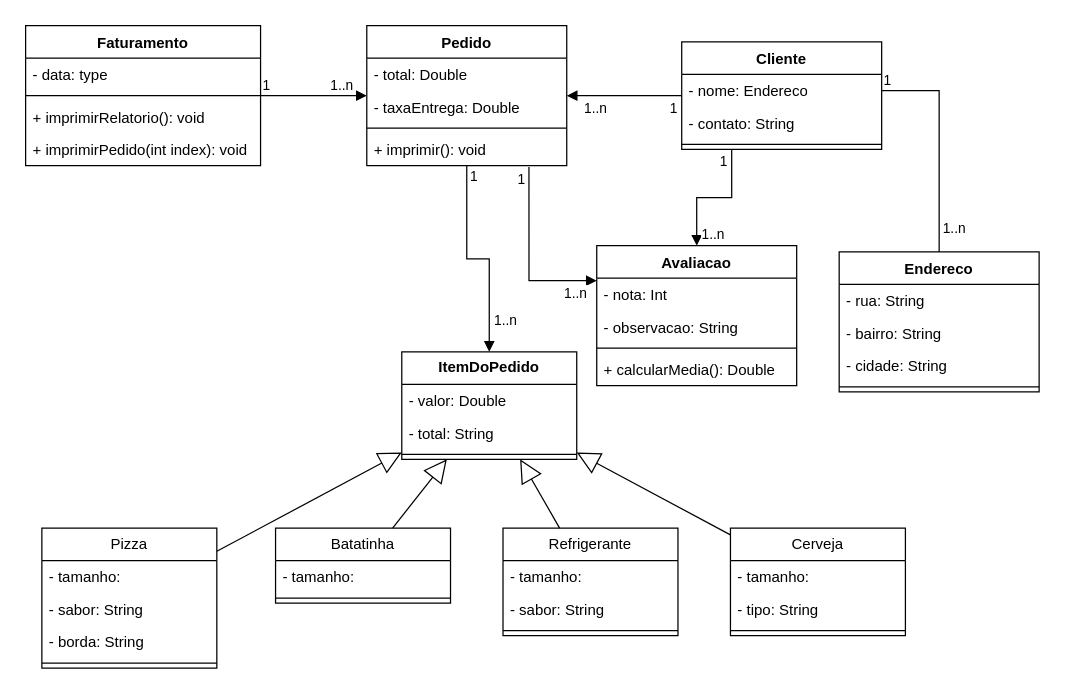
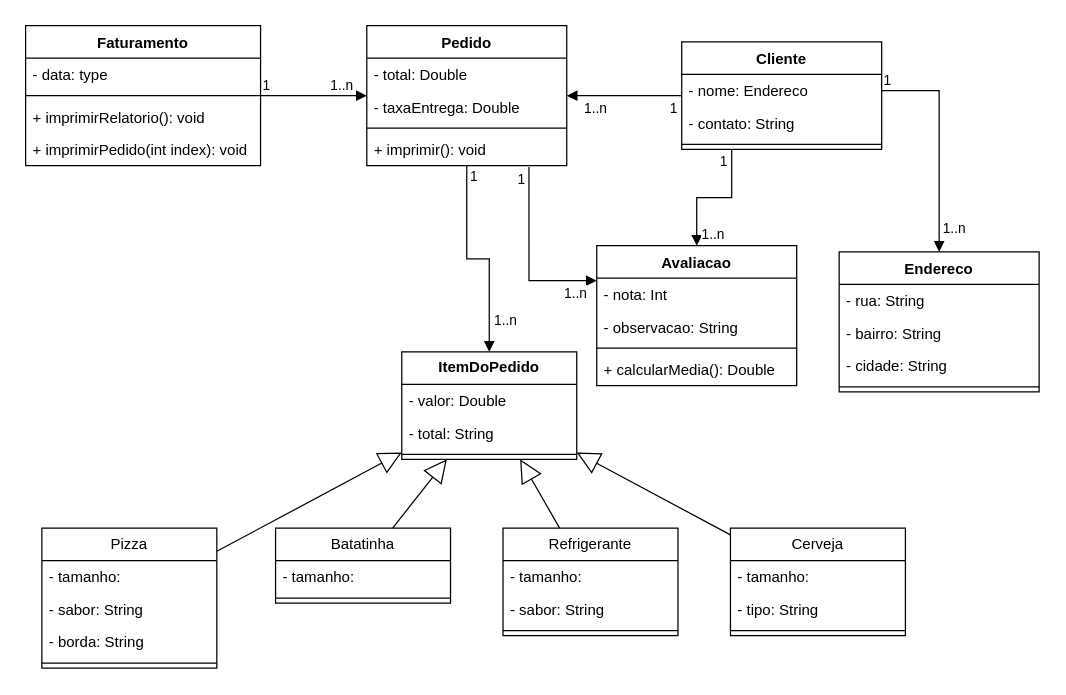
  <mxCell id="0" />
  <mxCell id="1" parent="0" />
  <mxCell id="2" value="&lt;div&gt;Pedido&lt;/div&gt;" style="swimlane;fontStyle=1;align=center;verticalAlign=top;childLayout=stackLayout;horizontal=1;startSize=26;horizontalStack=0;resizeParent=1;resizeParentMax=0;resizeLast=0;collapsible=1;marginBottom=0;whiteSpace=wrap;html=1;fillColor=none;" parent="1" vertex="1"><mxGeometry x="293" y="20" width="160" height="112" as="geometry" /></mxCell>
  <mxCell id="3" value="- total: Double" style="text;strokeColor=none;fillColor=none;align=left;verticalAlign=top;spacingLeft=4;spacingRight=4;overflow=hidden;rotatable=0;points=[[0,0.5],[1,0.5]];portConstraint=eastwest;whiteSpace=wrap;html=1;" parent="2" vertex="1"><mxGeometry y="26" width="160" height="26" as="geometry" /></mxCell>
  <mxCell id="4" value="- taxaEntrega: Double" style="text;strokeColor=none;fillColor=none;align=left;verticalAlign=top;spacingLeft=4;spacingRight=4;overflow=hidden;rotatable=0;points=[[0,0.5],[1,0.5]];portConstraint=eastwest;whiteSpace=wrap;html=1;" vertex="1" parent="2"><mxGeometry y="52" width="160" height="26" as="geometry" /></mxCell>
  <mxCell id="5" value="" style="line;strokeWidth=1;fillColor=none;align=left;verticalAlign=middle;spacingTop=-1;spacingLeft=3;spacingRight=3;rotatable=0;labelPosition=right;points=[];portConstraint=eastwest;strokeColor=inherit;" parent="2" vertex="1"><mxGeometry y="78" width="160" height="8" as="geometry" /></mxCell>
  <mxCell id="6" value="+ imprimir(): void" style="text;strokeColor=none;fillColor=none;align=left;verticalAlign=top;spacingLeft=4;spacingRight=4;overflow=hidden;rotatable=0;points=[[0,0.5],[1,0.5]];portConstraint=eastwest;whiteSpace=wrap;html=1;" parent="2" vertex="1"><mxGeometry y="86" width="160" height="26" as="geometry" /></mxCell>
  <mxCell id="7" value="&lt;div&gt;&lt;b&gt;ItemDoPedido&lt;/b&gt;&lt;/div&gt;" style="swimlane;fontStyle=0;childLayout=stackLayout;horizontal=1;startSize=26;fillColor=none;horizontalStack=0;resizeParent=1;resizeParentMax=0;resizeLast=0;collapsible=1;marginBottom=0;whiteSpace=wrap;html=1;" parent="1" vertex="1"><mxGeometry x="321" y="281" width="140" height="86" as="geometry" /></mxCell>
  <mxCell id="8" value="- valor: Double" style="text;strokeColor=none;fillColor=none;align=left;verticalAlign=top;spacingLeft=4;spacingRight=4;overflow=hidden;rotatable=0;points=[[0,0.5],[1,0.5]];portConstraint=eastwest;whiteSpace=wrap;html=1;" parent="7" vertex="1"><mxGeometry y="26" width="140" height="26" as="geometry" /></mxCell>
  <mxCell id="9" value="&lt;div&gt;- total: String&lt;/div&gt;" style="text;strokeColor=none;fillColor=none;align=left;verticalAlign=top;spacingLeft=4;spacingRight=4;overflow=hidden;rotatable=0;points=[[0,0.5],[1,0.5]];portConstraint=eastwest;whiteSpace=wrap;html=1;" parent="7" vertex="1"><mxGeometry y="52" width="140" height="26" as="geometry" /></mxCell>
  <mxCell id="10" value="" style="line;strokeWidth=1;fillColor=none;align=left;verticalAlign=middle;spacingTop=-1;spacingLeft=3;spacingRight=3;rotatable=0;labelPosition=right;points=[];portConstraint=eastwest;strokeColor=inherit;" parent="7" vertex="1"><mxGeometry y="78" width="140" height="8" as="geometry" /></mxCell>
  <mxCell id="11" value="Pizza" style="swimlane;fontStyle=0;childLayout=stackLayout;horizontal=1;startSize=26;fillColor=none;horizontalStack=0;resizeParent=1;resizeParentMax=0;resizeLast=0;collapsible=1;marginBottom=0;whiteSpace=wrap;html=1;" parent="1" vertex="1"><mxGeometry x="33" y="422" width="140" height="112" as="geometry" /></mxCell>
  <mxCell id="12" value="- tamanho: " style="text;strokeColor=none;fillColor=none;align=left;verticalAlign=top;spacingLeft=4;spacingRight=4;overflow=hidden;rotatable=0;points=[[0,0.5],[1,0.5]];portConstraint=eastwest;whiteSpace=wrap;html=1;" parent="11" vertex="1"><mxGeometry y="26" width="140" height="26" as="geometry" /></mxCell>
  <mxCell id="13" value="- sabor: String" style="text;strokeColor=none;fillColor=none;align=left;verticalAlign=top;spacingLeft=4;spacingRight=4;overflow=hidden;rotatable=0;points=[[0,0.5],[1,0.5]];portConstraint=eastwest;whiteSpace=wrap;html=1;" parent="11" vertex="1"><mxGeometry y="52" width="140" height="26" as="geometry" /></mxCell>
  <mxCell id="14" value="- borda: String" style="text;strokeColor=none;fillColor=none;align=left;verticalAlign=top;spacingLeft=4;spacingRight=4;overflow=hidden;rotatable=0;points=[[0,0.5],[1,0.5]];portConstraint=eastwest;whiteSpace=wrap;html=1;" vertex="1" parent="11"><mxGeometry y="78" width="140" height="26" as="geometry" /></mxCell>
  <mxCell id="15" value="" style="line;strokeWidth=1;fillColor=none;align=left;verticalAlign=middle;spacingTop=-1;spacingLeft=3;spacingRight=3;rotatable=0;labelPosition=right;points=[];portConstraint=eastwest;strokeColor=inherit;" parent="11" vertex="1"><mxGeometry y="104" width="140" height="8" as="geometry" /></mxCell>
  <mxCell id="16" value="" style="endArrow=block;endSize=16;endFill=0;rounded=0;strokeColor=default;html=1;curved=1;" parent="1" source="11" target="7" edge="1"><mxGeometry x="0.006" width="160" relative="1" as="geometry"><mxPoint x="315" y="340" as="sourcePoint" /><mxPoint x="475" y="340" as="targetPoint" /><mxPoint as="offset" /></mxGeometry></mxCell>
  <mxCell id="17" value="Faturamento" style="swimlane;fontStyle=1;align=center;verticalAlign=top;childLayout=stackLayout;horizontal=1;startSize=26;horizontalStack=0;resizeParent=1;resizeParentMax=0;resizeLast=0;collapsible=1;marginBottom=0;whiteSpace=wrap;html=1;" vertex="1" parent="1"><mxGeometry x="20" y="20" width="188" height="112" as="geometry" /></mxCell>
  <mxCell id="18" value="- data: type" style="text;strokeColor=none;fillColor=none;align=left;verticalAlign=top;spacingLeft=4;spacingRight=4;overflow=hidden;rotatable=0;points=[[0,0.5],[1,0.5]];portConstraint=eastwest;whiteSpace=wrap;html=1;" vertex="1" parent="17"><mxGeometry y="26" width="188" height="26" as="geometry" /></mxCell>
  <mxCell id="19" value="" style="line;strokeWidth=1;fillColor=none;align=left;verticalAlign=middle;spacingTop=-1;spacingLeft=3;spacingRight=3;rotatable=0;labelPosition=right;points=[];portConstraint=eastwest;strokeColor=inherit;" vertex="1" parent="17"><mxGeometry y="52" width="188" height="8" as="geometry" /></mxCell>
  <mxCell id="20" value="+ imprimirRelatorio(): void" style="text;strokeColor=none;fillColor=none;align=left;verticalAlign=top;spacingLeft=4;spacingRight=4;overflow=hidden;rotatable=0;points=[[0,0.5],[1,0.5]];portConstraint=eastwest;whiteSpace=wrap;html=1;" vertex="1" parent="17"><mxGeometry y="60" width="188" height="26" as="geometry" /></mxCell>
  <mxCell id="21" value="+ imprimirPedido(int index): void" style="text;strokeColor=none;fillColor=none;align=left;verticalAlign=top;spacingLeft=4;spacingRight=4;overflow=hidden;rotatable=0;points=[[0,0.5],[1,0.5]];portConstraint=eastwest;whiteSpace=wrap;html=1;" vertex="1" parent="17"><mxGeometry y="86" width="188" height="26" as="geometry" /></mxCell>
  <mxCell id="22" value="" style="endArrow=block;endFill=1;html=1;edgeStyle=orthogonalEdgeStyle;align=left;verticalAlign=top;rounded=0;" edge="1" parent="1" source="17" target="2"><mxGeometry x="-1" relative="1" as="geometry"><mxPoint x="373" y="431" as="sourcePoint" /><mxPoint x="533" y="431" as="targetPoint" /><mxPoint as="offset" /></mxGeometry></mxCell>
  <mxCell id="23" value="1" style="edgeLabel;resizable=0;html=1;align=left;verticalAlign=bottom;" connectable="0" vertex="1" parent="22"><mxGeometry x="-1" relative="1" as="geometry" /></mxCell>
  <mxCell id="24" value="1..n" style="edgeLabel;html=1;align=center;verticalAlign=middle;resizable=0;points=[];" vertex="1" connectable="0" parent="22"><mxGeometry x="0.533" relative="1" as="geometry"><mxPoint x="-1" y="-9" as="offset" /></mxGeometry></mxCell>
  <mxCell id="25" value="Batatinha" style="swimlane;fontStyle=0;childLayout=stackLayout;horizontal=1;startSize=26;fillColor=none;horizontalStack=0;resizeParent=1;resizeParentMax=0;resizeLast=0;collapsible=1;marginBottom=0;whiteSpace=wrap;html=1;" vertex="1" parent="1"><mxGeometry x="220" y="422" width="140" height="60" as="geometry" /></mxCell>
  <mxCell id="26" value="- tamanho: " style="text;strokeColor=none;fillColor=none;align=left;verticalAlign=top;spacingLeft=4;spacingRight=4;overflow=hidden;rotatable=0;points=[[0,0.5],[1,0.5]];portConstraint=eastwest;whiteSpace=wrap;html=1;" vertex="1" parent="25"><mxGeometry y="26" width="140" height="26" as="geometry" /></mxCell>
  <mxCell id="27" value="" style="line;strokeWidth=1;fillColor=none;align=left;verticalAlign=middle;spacingTop=-1;spacingLeft=3;spacingRight=3;rotatable=0;labelPosition=right;points=[];portConstraint=eastwest;strokeColor=inherit;" vertex="1" parent="25"><mxGeometry y="52" width="140" height="8" as="geometry" /></mxCell>
  <mxCell id="28" value="Refrigerante" style="swimlane;fontStyle=0;childLayout=stackLayout;horizontal=1;startSize=26;fillColor=none;horizontalStack=0;resizeParent=1;resizeParentMax=0;resizeLast=0;collapsible=1;marginBottom=0;whiteSpace=wrap;html=1;" vertex="1" parent="1"><mxGeometry x="402" y="422" width="140" height="86" as="geometry" /></mxCell>
  <mxCell id="29" value="- tamanho: " style="text;strokeColor=none;fillColor=none;align=left;verticalAlign=top;spacingLeft=4;spacingRight=4;overflow=hidden;rotatable=0;points=[[0,0.5],[1,0.5]];portConstraint=eastwest;whiteSpace=wrap;html=1;" vertex="1" parent="28"><mxGeometry y="26" width="140" height="26" as="geometry" /></mxCell>
  <mxCell id="30" value="- sabor: String" style="text;strokeColor=none;fillColor=none;align=left;verticalAlign=top;spacingLeft=4;spacingRight=4;overflow=hidden;rotatable=0;points=[[0,0.5],[1,0.5]];portConstraint=eastwest;whiteSpace=wrap;html=1;" vertex="1" parent="28"><mxGeometry y="52" width="140" height="26" as="geometry" /></mxCell>
  <mxCell id="31" value="" style="line;strokeWidth=1;fillColor=none;align=left;verticalAlign=middle;spacingTop=-1;spacingLeft=3;spacingRight=3;rotatable=0;labelPosition=right;points=[];portConstraint=eastwest;strokeColor=inherit;" vertex="1" parent="28"><mxGeometry y="78" width="140" height="8" as="geometry" /></mxCell>
  <mxCell id="32" value="Cerveja" style="swimlane;fontStyle=0;childLayout=stackLayout;horizontal=1;startSize=26;fillColor=none;horizontalStack=0;resizeParent=1;resizeParentMax=0;resizeLast=0;collapsible=1;marginBottom=0;whiteSpace=wrap;html=1;" vertex="1" parent="1"><mxGeometry x="584" y="422" width="140" height="86" as="geometry" /></mxCell>
  <mxCell id="33" value="- tamanho: " style="text;strokeColor=none;fillColor=none;align=left;verticalAlign=top;spacingLeft=4;spacingRight=4;overflow=hidden;rotatable=0;points=[[0,0.5],[1,0.5]];portConstraint=eastwest;whiteSpace=wrap;html=1;" vertex="1" parent="32"><mxGeometry y="26" width="140" height="26" as="geometry" /></mxCell>
  <mxCell id="34" value="- tipo: String" style="text;strokeColor=none;fillColor=none;align=left;verticalAlign=top;spacingLeft=4;spacingRight=4;overflow=hidden;rotatable=0;points=[[0,0.5],[1,0.5]];portConstraint=eastwest;whiteSpace=wrap;html=1;" vertex="1" parent="32"><mxGeometry y="52" width="140" height="26" as="geometry" /></mxCell>
  <mxCell id="35" value="" style="line;strokeWidth=1;fillColor=none;align=left;verticalAlign=middle;spacingTop=-1;spacingLeft=3;spacingRight=3;rotatable=0;labelPosition=right;points=[];portConstraint=eastwest;strokeColor=inherit;" vertex="1" parent="32"><mxGeometry y="78" width="140" height="8" as="geometry" /></mxCell>
  <mxCell id="36" value="" style="endArrow=block;endFill=1;html=1;edgeStyle=orthogonalEdgeStyle;align=left;verticalAlign=top;rounded=0;" edge="1" parent="1" source="2" target="7"><mxGeometry x="-1" relative="1" as="geometry"><mxPoint x="373" y="431" as="sourcePoint" /><mxPoint x="533" y="431" as="targetPoint" /></mxGeometry></mxCell>
  <mxCell id="37" value="1" style="edgeLabel;resizable=0;html=1;align=left;verticalAlign=bottom;" connectable="0" vertex="1" parent="36"><mxGeometry x="-1" relative="1" as="geometry"><mxPoint x="1" y="17" as="offset" /></mxGeometry></mxCell>
  <mxCell id="38" value="&lt;div&gt;1..n&lt;/div&gt;" style="edgeLabel;html=1;align=center;verticalAlign=middle;resizable=0;points=[];" vertex="1" connectable="0" parent="36"><mxGeometry x="0.672" relative="1" as="geometry"><mxPoint x="12" y="1" as="offset" /></mxGeometry></mxCell>
  <mxCell id="39" value="" style="endArrow=block;endSize=16;endFill=0;rounded=0;strokeColor=default;html=1;curved=1;" edge="1" parent="1" source="25" target="7"><mxGeometry x="0.006" width="160" relative="1" as="geometry"><mxPoint x="222" y="491" as="sourcePoint" /><mxPoint x="348" y="397" as="targetPoint" /><mxPoint as="offset" /></mxGeometry></mxCell>
  <mxCell id="40" value="" style="endArrow=block;endSize=16;endFill=0;rounded=0;strokeColor=default;html=1;curved=1;" edge="1" parent="1" source="28" target="7"><mxGeometry x="0.006" width="160" relative="1" as="geometry"><mxPoint x="232" y="501" as="sourcePoint" /><mxPoint x="358" y="407" as="targetPoint" /><mxPoint as="offset" /></mxGeometry></mxCell>
  <mxCell id="41" value="" style="endArrow=block;endSize=16;endFill=0;rounded=0;strokeColor=default;html=1;curved=1;" edge="1" parent="1" source="32" target="7"><mxGeometry x="0.006" width="160" relative="1" as="geometry"><mxPoint x="242" y="511" as="sourcePoint" /><mxPoint x="368" y="417" as="targetPoint" /><mxPoint as="offset" /></mxGeometry></mxCell>
  <mxCell id="42" value="Cliente" style="swimlane;fontStyle=1;align=center;verticalAlign=top;childLayout=stackLayout;horizontal=1;startSize=26;horizontalStack=0;resizeParent=1;resizeParentMax=0;resizeLast=0;collapsible=1;marginBottom=0;whiteSpace=wrap;html=1;fillColor=none;" vertex="1" parent="1"><mxGeometry x="545" y="33" width="160" height="86" as="geometry" /></mxCell>
  <mxCell id="43" value="- nome: Endereco" style="text;strokeColor=none;fillColor=none;align=left;verticalAlign=top;spacingLeft=4;spacingRight=4;overflow=hidden;rotatable=0;points=[[0,0.5],[1,0.5]];portConstraint=eastwest;whiteSpace=wrap;html=1;" vertex="1" parent="42"><mxGeometry y="26" width="160" height="26" as="geometry" /></mxCell>
  <mxCell id="44" value="- contato: String" style="text;strokeColor=none;fillColor=none;align=left;verticalAlign=top;spacingLeft=4;spacingRight=4;overflow=hidden;rotatable=0;points=[[0,0.5],[1,0.5]];portConstraint=eastwest;whiteSpace=wrap;html=1;" vertex="1" parent="42"><mxGeometry y="52" width="160" height="26" as="geometry" /></mxCell>
  <mxCell id="45" value="" style="line;strokeWidth=1;fillColor=none;align=left;verticalAlign=middle;spacingTop=-1;spacingLeft=3;spacingRight=3;rotatable=0;labelPosition=right;points=[];portConstraint=eastwest;strokeColor=inherit;" vertex="1" parent="42"><mxGeometry y="78" width="160" height="8" as="geometry" /></mxCell>
  <mxCell id="46" value="Endereco" style="swimlane;fontStyle=1;align=center;verticalAlign=top;childLayout=stackLayout;horizontal=1;startSize=26;horizontalStack=0;resizeParent=1;resizeParentMax=0;resizeLast=0;collapsible=1;marginBottom=0;whiteSpace=wrap;html=1;fillColor=none;" vertex="1" parent="1"><mxGeometry x="671" y="201" width="160" height="112" as="geometry" /></mxCell>
  <mxCell id="47" value="- rua: String" style="text;strokeColor=none;fillColor=none;align=left;verticalAlign=top;spacingLeft=4;spacingRight=4;overflow=hidden;rotatable=0;points=[[0,0.5],[1,0.5]];portConstraint=eastwest;whiteSpace=wrap;html=1;" vertex="1" parent="46"><mxGeometry y="26" width="160" height="26" as="geometry" /></mxCell>
  <mxCell id="48" value="&lt;div&gt;- bairro: String&lt;/div&gt;" style="text;strokeColor=none;fillColor=none;align=left;verticalAlign=top;spacingLeft=4;spacingRight=4;overflow=hidden;rotatable=0;points=[[0,0.5],[1,0.5]];portConstraint=eastwest;whiteSpace=wrap;html=1;" vertex="1" parent="46"><mxGeometry y="52" width="160" height="26" as="geometry" /></mxCell>
  <mxCell id="49" value="- cidade: String" style="text;strokeColor=none;fillColor=none;align=left;verticalAlign=top;spacingLeft=4;spacingRight=4;overflow=hidden;rotatable=0;points=[[0,0.5],[1,0.5]];portConstraint=eastwest;whiteSpace=wrap;html=1;" vertex="1" parent="46"><mxGeometry y="78" width="160" height="26" as="geometry" /></mxCell>
  <mxCell id="50" value="" style="line;strokeWidth=1;fillColor=none;align=left;verticalAlign=middle;spacingTop=-1;spacingLeft=3;spacingRight=3;rotatable=0;labelPosition=right;points=[];portConstraint=eastwest;strokeColor=inherit;" vertex="1" parent="46"><mxGeometry y="104" width="160" height="8" as="geometry" /></mxCell>
  <mxCell id="51" value="" style="endArrow=block;endFill=1;html=1;edgeStyle=orthogonalEdgeStyle;align=left;verticalAlign=top;rounded=0;" edge="1" parent="1" source="42" target="2"><mxGeometry x="-1" relative="1" as="geometry"><mxPoint x="459" y="183" as="sourcePoint" /><mxPoint x="406" y="311" as="targetPoint" /></mxGeometry></mxCell>
  <mxCell id="52" value="1" style="edgeLabel;resizable=0;html=1;align=left;verticalAlign=bottom;" connectable="0" vertex="1" parent="51"><mxGeometry x="-1" relative="1" as="geometry"><mxPoint x="-11" y="18" as="offset" /></mxGeometry></mxCell>
  <mxCell id="53" value="&lt;div&gt;1..n&lt;/div&gt;" style="edgeLabel;html=1;align=center;verticalAlign=middle;resizable=0;points=[];" vertex="1" connectable="0" parent="51"><mxGeometry x="0.672" relative="1" as="geometry"><mxPoint x="7" y="9" as="offset" /></mxGeometry></mxCell>
- <mxCell id="54" value="" style="endArrow=none;endFill=1;html=1;edgeStyle=orthogonalEdgeStyle;align=left;verticalAlign=top;rounded=0;" edge="1" parent="1" source="43" target="46"><mxGeometry x="-1" relative="1" as="geometry"><mxPoint x="770" y="118" as="sourcePoint" /><mxPoint x="539" y="140" as="targetPoint" /></mxGeometry></mxCell>
+ <mxCell id="54" value="" style="endArrow=block;endFill=1;html=1;edgeStyle=orthogonalEdgeStyle;align=left;verticalAlign=top;rounded=0;" edge="1" parent="1" source="43" target="46"><mxGeometry x="-1" relative="1" as="geometry"><mxPoint x="770" y="118" as="sourcePoint" /><mxPoint x="539" y="140" as="targetPoint" /></mxGeometry></mxCell>
  <mxCell id="55" value="1" style="edgeLabel;resizable=0;html=1;align=left;verticalAlign=bottom;" connectable="0" vertex="1" parent="54"><mxGeometry x="-1" relative="1" as="geometry"><mxPoint as="offset" /></mxGeometry></mxCell>
  <mxCell id="56" value="&lt;div&gt;1..n&lt;/div&gt;" style="edgeLabel;html=1;align=center;verticalAlign=middle;resizable=0;points=[];" vertex="1" connectable="0" parent="54"><mxGeometry x="0.799" relative="1" as="geometry"><mxPoint x="11" y="-2" as="offset" /></mxGeometry></mxCell>
  <mxCell id="57" value="Avaliacao" style="swimlane;fontStyle=1;align=center;verticalAlign=top;childLayout=stackLayout;horizontal=1;startSize=26;horizontalStack=0;resizeParent=1;resizeParentMax=0;resizeLast=0;collapsible=1;marginBottom=0;whiteSpace=wrap;html=1;fillColor=none;" vertex="1" parent="1"><mxGeometry x="477" y="196" width="160" height="112" as="geometry" /></mxCell>
  <mxCell id="58" value="- nota: Int" style="text;strokeColor=none;fillColor=none;align=left;verticalAlign=top;spacingLeft=4;spacingRight=4;overflow=hidden;rotatable=0;points=[[0,0.5],[1,0.5]];portConstraint=eastwest;whiteSpace=wrap;html=1;" vertex="1" parent="57"><mxGeometry y="26" width="160" height="26" as="geometry" /></mxCell>
  <mxCell id="59" value="- observacao: String" style="text;strokeColor=none;fillColor=none;align=left;verticalAlign=top;spacingLeft=4;spacingRight=4;overflow=hidden;rotatable=0;points=[[0,0.5],[1,0.5]];portConstraint=eastwest;whiteSpace=wrap;html=1;" vertex="1" parent="57"><mxGeometry y="52" width="160" height="26" as="geometry" /></mxCell>
  <mxCell id="60" value="" style="line;strokeWidth=1;fillColor=none;align=left;verticalAlign=middle;spacingTop=-1;spacingLeft=3;spacingRight=3;rotatable=0;labelPosition=right;points=[];portConstraint=eastwest;strokeColor=inherit;" vertex="1" parent="57"><mxGeometry y="78" width="160" height="8" as="geometry" /></mxCell>
  <mxCell id="61" value="+ calcularMedia(): Double" style="text;strokeColor=none;fillColor=none;align=left;verticalAlign=top;spacingLeft=4;spacingRight=4;overflow=hidden;rotatable=0;points=[[0,0.5],[1,0.5]];portConstraint=eastwest;whiteSpace=wrap;html=1;" vertex="1" parent="57"><mxGeometry y="86" width="160" height="26" as="geometry" /></mxCell>
  <mxCell id="62" value="" style="endArrow=block;endFill=1;html=1;edgeStyle=orthogonalEdgeStyle;align=left;verticalAlign=top;rounded=0;exitX=0.25;exitY=1;exitDx=0;exitDy=0;" edge="1" parent="1" source="42" target="57"><mxGeometry x="-1" relative="1" as="geometry"><mxPoint x="628" y="137" as="sourcePoint" /><mxPoint x="463" y="131" as="targetPoint" /></mxGeometry></mxCell>
  <mxCell id="63" value="1" style="edgeLabel;resizable=0;html=1;align=left;verticalAlign=bottom;" connectable="0" vertex="1" parent="62"><mxGeometry x="-1" relative="1" as="geometry"><mxPoint x="-11" y="18" as="offset" /></mxGeometry></mxCell>
  <mxCell id="64" value="&lt;div&gt;1..n&lt;/div&gt;" style="edgeLabel;html=1;align=center;verticalAlign=middle;resizable=0;points=[];" vertex="1" connectable="0" parent="62"><mxGeometry x="0.672" relative="1" as="geometry"><mxPoint x="12" y="7" as="offset" /></mxGeometry></mxCell>
  <mxCell id="65" value="" style="endArrow=block;endFill=1;html=1;edgeStyle=orthogonalEdgeStyle;align=left;verticalAlign=top;rounded=0;exitX=0.811;exitY=1.038;exitDx=0;exitDy=0;exitPerimeter=0;entryX=0;entryY=0.25;entryDx=0;entryDy=0;" edge="1" parent="1" source="6" target="57"><mxGeometry x="-1" relative="1" as="geometry"><mxPoint x="638" y="147" as="sourcePoint" /><mxPoint x="473" y="141" as="targetPoint" /></mxGeometry></mxCell>
  <mxCell id="66" value="1" style="edgeLabel;resizable=0;html=1;align=left;verticalAlign=bottom;" connectable="0" vertex="1" parent="65"><mxGeometry x="-1" relative="1" as="geometry"><mxPoint x="-11" y="18" as="offset" /></mxGeometry></mxCell>
  <mxCell id="67" value="&lt;div&gt;1..n&lt;/div&gt;" style="edgeLabel;html=1;align=center;verticalAlign=middle;resizable=0;points=[];" vertex="1" connectable="0" parent="65"><mxGeometry x="0.672" relative="1" as="geometry"><mxPoint x="7" y="9" as="offset" /></mxGeometry></mxCell>
